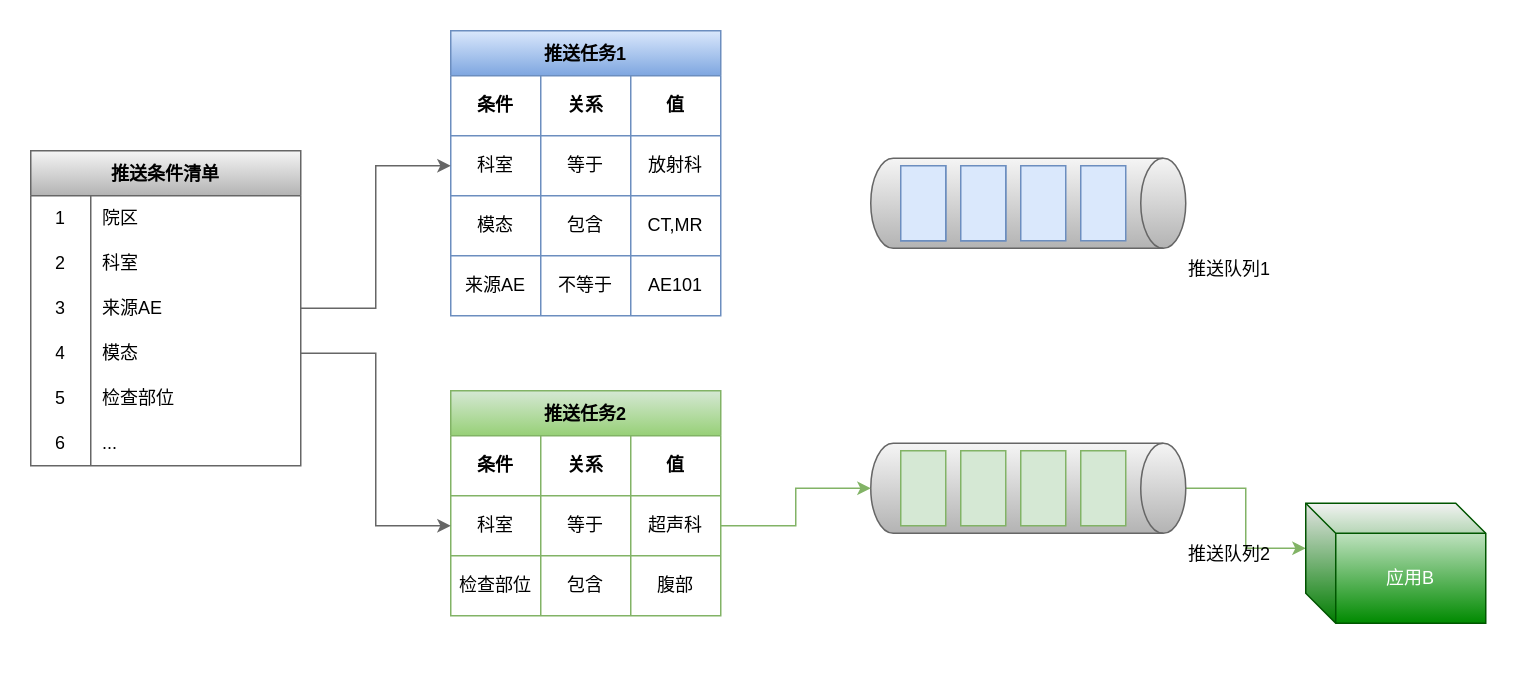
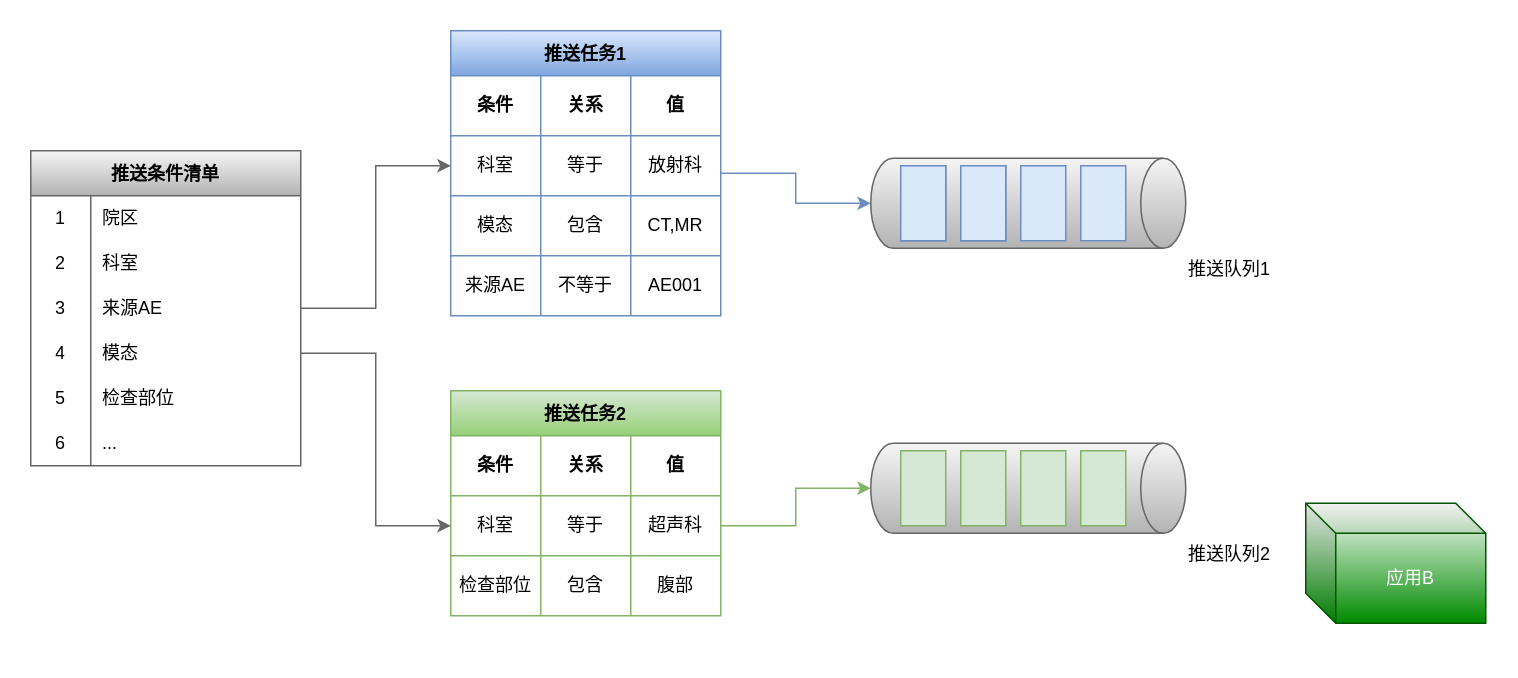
  <mxCell id="0" />
  <mxCell id="1" parent="0" />
  <mxCell id="2" value="推送条件清单" style="shape=table;startSize=30;container=1;collapsible=0;childLayout=tableLayout;fixedRows=1;rowLines=0;fontStyle=1;fillColor=#f5f5f5;strokeColor=#666666;gradientColor=#b3b3b3;" vertex="1" parent="1"><mxGeometry x="20" y="100" width="180" height="210" as="geometry" /></mxCell>
  <mxCell id="3" value="" style="shape=tableRow;horizontal=0;startSize=0;swimlaneHead=0;swimlaneBody=0;top=0;left=0;bottom=0;right=0;collapsible=0;dropTarget=0;fillColor=none;points=[[0,0.5],[1,0.5]];portConstraint=eastwest;" vertex="1" parent="2"><mxGeometry y="30" width="180" height="30" as="geometry" /></mxCell>
  <mxCell id="4" value="1" style="shape=partialRectangle;html=1;whiteSpace=wrap;connectable=0;fillColor=none;top=0;left=0;bottom=0;right=0;overflow=hidden;pointerEvents=1;" vertex="1" parent="3"><mxGeometry width="40" height="30" as="geometry"><mxRectangle width="40" height="30" as="alternateBounds" /></mxGeometry></mxCell>
  <mxCell id="5" value="院区" style="shape=partialRectangle;html=1;whiteSpace=wrap;connectable=0;fillColor=none;top=0;left=0;bottom=0;right=0;align=left;spacingLeft=6;overflow=hidden;" vertex="1" parent="3"><mxGeometry x="40" width="140" height="30" as="geometry"><mxRectangle width="140" height="30" as="alternateBounds" /></mxGeometry></mxCell>
  <mxCell id="6" value="" style="shape=tableRow;horizontal=0;startSize=0;swimlaneHead=0;swimlaneBody=0;top=0;left=0;bottom=0;right=0;collapsible=0;dropTarget=0;fillColor=none;points=[[0,0.5],[1,0.5]];portConstraint=eastwest;" vertex="1" parent="2"><mxGeometry y="60" width="180" height="30" as="geometry" /></mxCell>
  <mxCell id="7" value="2" style="shape=partialRectangle;html=1;whiteSpace=wrap;connectable=0;fillColor=none;top=0;left=0;bottom=0;right=0;overflow=hidden;" vertex="1" parent="6"><mxGeometry width="40" height="30" as="geometry"><mxRectangle width="40" height="30" as="alternateBounds" /></mxGeometry></mxCell>
  <mxCell id="8" value="科室" style="shape=partialRectangle;html=1;whiteSpace=wrap;connectable=0;fillColor=none;top=0;left=0;bottom=0;right=0;align=left;spacingLeft=6;overflow=hidden;" vertex="1" parent="6"><mxGeometry x="40" width="140" height="30" as="geometry"><mxRectangle width="140" height="30" as="alternateBounds" /></mxGeometry></mxCell>
  <mxCell id="9" value="" style="shape=tableRow;horizontal=0;startSize=0;swimlaneHead=0;swimlaneBody=0;top=0;left=0;bottom=0;right=0;collapsible=0;dropTarget=0;fillColor=none;points=[[0,0.5],[1,0.5]];portConstraint=eastwest;" vertex="1" parent="2"><mxGeometry y="90" width="180" height="30" as="geometry" /></mxCell>
  <mxCell id="10" value="3" style="shape=partialRectangle;html=1;whiteSpace=wrap;connectable=0;fillColor=none;top=0;left=0;bottom=0;right=0;overflow=hidden;" vertex="1" parent="9"><mxGeometry width="40" height="30" as="geometry"><mxRectangle width="40" height="30" as="alternateBounds" /></mxGeometry></mxCell>
  <mxCell id="11" value="来源AE" style="shape=partialRectangle;html=1;whiteSpace=wrap;connectable=0;fillColor=none;top=0;left=0;bottom=0;right=0;align=left;spacingLeft=6;overflow=hidden;" vertex="1" parent="9"><mxGeometry x="40" width="140" height="30" as="geometry"><mxRectangle width="140" height="30" as="alternateBounds" /></mxGeometry></mxCell>
  <mxCell id="12" value="" style="shape=tableRow;horizontal=0;startSize=0;swimlaneHead=0;swimlaneBody=0;top=0;left=0;bottom=0;right=0;collapsible=0;dropTarget=0;fillColor=none;points=[[0,0.5],[1,0.5]];portConstraint=eastwest;" vertex="1" parent="2"><mxGeometry y="120" width="180" height="30" as="geometry" /></mxCell>
  <mxCell id="13" value="4" style="shape=partialRectangle;html=1;whiteSpace=wrap;connectable=0;fillColor=none;top=0;left=0;bottom=0;right=0;overflow=hidden;" vertex="1" parent="12"><mxGeometry width="40" height="30" as="geometry"><mxRectangle width="40" height="30" as="alternateBounds" /></mxGeometry></mxCell>
  <mxCell id="14" value="模态" style="shape=partialRectangle;html=1;whiteSpace=wrap;connectable=0;fillColor=none;top=0;left=0;bottom=0;right=0;align=left;spacingLeft=6;overflow=hidden;" vertex="1" parent="12"><mxGeometry x="40" width="140" height="30" as="geometry"><mxRectangle width="140" height="30" as="alternateBounds" /></mxGeometry></mxCell>
  <mxCell id="15" value="" style="shape=tableRow;horizontal=0;startSize=0;swimlaneHead=0;swimlaneBody=0;top=0;left=0;bottom=0;right=0;collapsible=0;dropTarget=0;fillColor=none;points=[[0,0.5],[1,0.5]];portConstraint=eastwest;" vertex="1" parent="2"><mxGeometry y="150" width="180" height="30" as="geometry" /></mxCell>
  <mxCell id="16" value="5" style="shape=partialRectangle;html=1;whiteSpace=wrap;connectable=0;fillColor=none;top=0;left=0;bottom=0;right=0;overflow=hidden;" vertex="1" parent="15"><mxGeometry width="40" height="30" as="geometry"><mxRectangle width="40" height="30" as="alternateBounds" /></mxGeometry></mxCell>
  <mxCell id="17" value="检查部位" style="shape=partialRectangle;html=1;whiteSpace=wrap;connectable=0;fillColor=none;top=0;left=0;bottom=0;right=0;align=left;spacingLeft=6;overflow=hidden;" vertex="1" parent="15"><mxGeometry x="40" width="140" height="30" as="geometry"><mxRectangle width="140" height="30" as="alternateBounds" /></mxGeometry></mxCell>
  <mxCell id="18" value="" style="shape=tableRow;horizontal=0;startSize=0;swimlaneHead=0;swimlaneBody=0;top=0;left=0;bottom=0;right=0;collapsible=0;dropTarget=0;fillColor=none;points=[[0,0.5],[1,0.5]];portConstraint=eastwest;" vertex="1" parent="2"><mxGeometry y="180" width="180" height="30" as="geometry" /></mxCell>
  <mxCell id="19" value="6" style="shape=partialRectangle;html=1;whiteSpace=wrap;connectable=0;fillColor=none;top=0;left=0;bottom=0;right=0;overflow=hidden;" vertex="1" parent="18"><mxGeometry width="40" height="30" as="geometry"><mxRectangle width="40" height="30" as="alternateBounds" /></mxGeometry></mxCell>
  <mxCell id="20" value="..." style="shape=partialRectangle;html=1;whiteSpace=wrap;connectable=0;fillColor=none;top=0;left=0;bottom=0;right=0;align=left;spacingLeft=6;overflow=hidden;" vertex="1" parent="18"><mxGeometry x="40" width="140" height="30" as="geometry"><mxRectangle width="140" height="30" as="alternateBounds" /></mxGeometry></mxCell>
+ <mxCell id="21" style="edgeStyle=orthogonalEdgeStyle;rounded=0;orthogonalLoop=1;jettySize=auto;html=1;entryX=0.5;entryY=1;entryDx=0;entryDy=0;entryPerimeter=0;fillColor=#dae8fc;strokeColor=#6c8ebf;" edge="1" parent="1" source="22" target="52"><mxGeometry relative="1" as="geometry" /></mxCell>
  <mxCell id="22" value="推送任务1" style="shape=table;startSize=30;container=1;collapsible=0;childLayout=tableLayout;fontStyle=1;align=center;fillColor=#dae8fc;strokeColor=#6c8ebf;gradientColor=#7ea6e0;" vertex="1" parent="1"><mxGeometry x="300" y="20" width="180" height="190" as="geometry" /></mxCell>
  <mxCell id="23" value="" style="shape=tableRow;horizontal=0;startSize=0;swimlaneHead=0;swimlaneBody=0;top=0;left=0;bottom=0;right=0;collapsible=0;dropTarget=0;fillColor=none;points=[[0,0.5],[1,0.5]];portConstraint=eastwest;" vertex="1" parent="22"><mxGeometry y="30" width="180" height="40" as="geometry" /></mxCell>
  <mxCell id="24" value="条件" style="shape=partialRectangle;html=1;whiteSpace=wrap;connectable=0;fillColor=none;top=0;left=0;bottom=0;right=0;overflow=hidden;fontStyle=1" vertex="1" parent="23"><mxGeometry width="60" height="40" as="geometry"><mxRectangle width="60" height="40" as="alternateBounds" /></mxGeometry></mxCell>
  <mxCell id="25" value="关系" style="shape=partialRectangle;html=1;whiteSpace=wrap;connectable=0;fillColor=none;top=0;left=0;bottom=0;right=0;overflow=hidden;fontStyle=1" vertex="1" parent="23"><mxGeometry x="60" width="60" height="40" as="geometry"><mxRectangle width="60" height="40" as="alternateBounds" /></mxGeometry></mxCell>
  <mxCell id="26" value="值" style="shape=partialRectangle;html=1;whiteSpace=wrap;connectable=0;fillColor=none;top=0;left=0;bottom=0;right=0;overflow=hidden;fontStyle=1" vertex="1" parent="23"><mxGeometry x="120" width="60" height="40" as="geometry"><mxRectangle width="60" height="40" as="alternateBounds" /></mxGeometry></mxCell>
  <mxCell id="27" value="" style="shape=tableRow;horizontal=0;startSize=0;swimlaneHead=0;swimlaneBody=0;top=0;left=0;bottom=0;right=0;collapsible=0;dropTarget=0;fillColor=none;points=[[0,0.5],[1,0.5]];portConstraint=eastwest;" vertex="1" parent="22"><mxGeometry y="70" width="180" height="40" as="geometry" /></mxCell>
  <mxCell id="28" value="科室" style="shape=partialRectangle;html=1;whiteSpace=wrap;connectable=0;fillColor=none;top=0;left=0;bottom=0;right=0;overflow=hidden;" vertex="1" parent="27"><mxGeometry width="60" height="40" as="geometry"><mxRectangle width="60" height="40" as="alternateBounds" /></mxGeometry></mxCell>
  <mxCell id="29" value="等于" style="shape=partialRectangle;html=1;whiteSpace=wrap;connectable=0;fillColor=none;top=0;left=0;bottom=0;right=0;overflow=hidden;" vertex="1" parent="27"><mxGeometry x="60" width="60" height="40" as="geometry"><mxRectangle width="60" height="40" as="alternateBounds" /></mxGeometry></mxCell>
  <mxCell id="30" value="放射科" style="shape=partialRectangle;html=1;whiteSpace=wrap;connectable=0;fillColor=none;top=0;left=0;bottom=0;right=0;overflow=hidden;" vertex="1" parent="27"><mxGeometry x="120" width="60" height="40" as="geometry"><mxRectangle width="60" height="40" as="alternateBounds" /></mxGeometry></mxCell>
  <mxCell id="31" value="" style="shape=tableRow;horizontal=0;startSize=0;swimlaneHead=0;swimlaneBody=0;top=0;left=0;bottom=0;right=0;collapsible=0;dropTarget=0;fillColor=none;points=[[0,0.5],[1,0.5]];portConstraint=eastwest;" vertex="1" parent="22"><mxGeometry y="110" width="180" height="40" as="geometry" /></mxCell>
  <mxCell id="32" value="模态" style="shape=partialRectangle;html=1;whiteSpace=wrap;connectable=0;fillColor=none;top=0;left=0;bottom=0;right=0;overflow=hidden;" vertex="1" parent="31"><mxGeometry width="60" height="40" as="geometry"><mxRectangle width="60" height="40" as="alternateBounds" /></mxGeometry></mxCell>
  <mxCell id="33" value="包含" style="shape=partialRectangle;html=1;whiteSpace=wrap;connectable=0;fillColor=none;top=0;left=0;bottom=0;right=0;overflow=hidden;" vertex="1" parent="31"><mxGeometry x="60" width="60" height="40" as="geometry"><mxRectangle width="60" height="40" as="alternateBounds" /></mxGeometry></mxCell>
  <mxCell id="34" value="CT,MR" style="shape=partialRectangle;html=1;whiteSpace=wrap;connectable=0;fillColor=none;top=0;left=0;bottom=0;right=0;overflow=hidden;" vertex="1" parent="31"><mxGeometry x="120" width="60" height="40" as="geometry"><mxRectangle width="60" height="40" as="alternateBounds" /></mxGeometry></mxCell>
  <mxCell id="35" value="" style="shape=tableRow;horizontal=0;startSize=0;swimlaneHead=0;swimlaneBody=0;top=0;left=0;bottom=0;right=0;collapsible=0;dropTarget=0;fillColor=none;points=[[0,0.5],[1,0.5]];portConstraint=eastwest;" vertex="1" parent="22"><mxGeometry y="150" width="180" height="40" as="geometry" /></mxCell>
  <mxCell id="36" value="来源AE" style="shape=partialRectangle;html=1;whiteSpace=wrap;connectable=0;fillColor=none;top=0;left=0;bottom=0;right=0;overflow=hidden;" vertex="1" parent="35"><mxGeometry width="60" height="40" as="geometry"><mxRectangle width="60" height="40" as="alternateBounds" /></mxGeometry></mxCell>
  <mxCell id="37" value="不等于" style="shape=partialRectangle;html=1;whiteSpace=wrap;connectable=0;fillColor=none;top=0;left=0;bottom=0;right=0;overflow=hidden;" vertex="1" parent="35"><mxGeometry x="60" width="60" height="40" as="geometry"><mxRectangle width="60" height="40" as="alternateBounds" /></mxGeometry></mxCell>
- <mxCell id="38" value="AE101" style="shape=partialRectangle;html=1;whiteSpace=wrap;connectable=0;fillColor=none;top=0;left=0;bottom=0;right=0;overflow=hidden;" vertex="1" parent="35"><mxGeometry x="120" width="60" height="40" as="geometry"><mxRectangle width="60" height="40" as="alternateBounds" /></mxGeometry></mxCell>
+ <mxCell id="38" value="AE001" style="shape=partialRectangle;html=1;whiteSpace=wrap;connectable=0;fillColor=none;top=0;left=0;bottom=0;right=0;overflow=hidden;" vertex="1" parent="35"><mxGeometry x="120" width="60" height="40" as="geometry"><mxRectangle width="60" height="40" as="alternateBounds" /></mxGeometry></mxCell>
  <mxCell id="39" value="推送任务2" style="shape=table;startSize=30;container=1;collapsible=0;childLayout=tableLayout;fontStyle=1;align=center;fillColor=#d5e8d4;strokeColor=#82b366;gradientColor=#97d077;" vertex="1" parent="1"><mxGeometry x="300" y="260" width="180" height="150" as="geometry" /></mxCell>
  <mxCell id="40" value="" style="shape=tableRow;horizontal=0;startSize=0;swimlaneHead=0;swimlaneBody=0;top=0;left=0;bottom=0;right=0;collapsible=0;dropTarget=0;fillColor=none;points=[[0,0.5],[1,0.5]];portConstraint=eastwest;" vertex="1" parent="39"><mxGeometry y="30" width="180" height="40" as="geometry" /></mxCell>
  <mxCell id="41" value="条件" style="shape=partialRectangle;html=1;whiteSpace=wrap;connectable=0;fillColor=none;top=0;left=0;bottom=0;right=0;overflow=hidden;fontStyle=1" vertex="1" parent="40"><mxGeometry width="60" height="40" as="geometry"><mxRectangle width="60" height="40" as="alternateBounds" /></mxGeometry></mxCell>
  <mxCell id="42" value="关系" style="shape=partialRectangle;html=1;whiteSpace=wrap;connectable=0;fillColor=none;top=0;left=0;bottom=0;right=0;overflow=hidden;fontStyle=1" vertex="1" parent="40"><mxGeometry x="60" width="60" height="40" as="geometry"><mxRectangle width="60" height="40" as="alternateBounds" /></mxGeometry></mxCell>
  <mxCell id="43" value="值" style="shape=partialRectangle;html=1;whiteSpace=wrap;connectable=0;fillColor=none;top=0;left=0;bottom=0;right=0;overflow=hidden;fontStyle=1" vertex="1" parent="40"><mxGeometry x="120" width="60" height="40" as="geometry"><mxRectangle width="60" height="40" as="alternateBounds" /></mxGeometry></mxCell>
  <mxCell id="44" value="" style="shape=tableRow;horizontal=0;startSize=0;swimlaneHead=0;swimlaneBody=0;top=0;left=0;bottom=0;right=0;collapsible=0;dropTarget=0;fillColor=none;points=[[0,0.5],[1,0.5]];portConstraint=eastwest;" vertex="1" parent="39"><mxGeometry y="70" width="180" height="40" as="geometry" /></mxCell>
  <mxCell id="45" value="科室" style="shape=partialRectangle;html=1;whiteSpace=wrap;connectable=0;fillColor=none;top=0;left=0;bottom=0;right=0;overflow=hidden;" vertex="1" parent="44"><mxGeometry width="60" height="40" as="geometry"><mxRectangle width="60" height="40" as="alternateBounds" /></mxGeometry></mxCell>
  <mxCell id="46" value="等于" style="shape=partialRectangle;html=1;whiteSpace=wrap;connectable=0;fillColor=none;top=0;left=0;bottom=0;right=0;overflow=hidden;" vertex="1" parent="44"><mxGeometry x="60" width="60" height="40" as="geometry"><mxRectangle width="60" height="40" as="alternateBounds" /></mxGeometry></mxCell>
  <mxCell id="47" value="超声科" style="shape=partialRectangle;html=1;whiteSpace=wrap;connectable=0;fillColor=none;top=0;left=0;bottom=0;right=0;overflow=hidden;" vertex="1" parent="44"><mxGeometry x="120" width="60" height="40" as="geometry"><mxRectangle width="60" height="40" as="alternateBounds" /></mxGeometry></mxCell>
  <mxCell id="48" value="" style="shape=tableRow;horizontal=0;startSize=0;swimlaneHead=0;swimlaneBody=0;top=0;left=0;bottom=0;right=0;collapsible=0;dropTarget=0;fillColor=none;points=[[0,0.5],[1,0.5]];portConstraint=eastwest;" vertex="1" parent="39"><mxGeometry y="110" width="180" height="40" as="geometry" /></mxCell>
  <mxCell id="49" value="检查部位" style="shape=partialRectangle;html=1;whiteSpace=wrap;connectable=0;fillColor=none;top=0;left=0;bottom=0;right=0;overflow=hidden;" vertex="1" parent="48"><mxGeometry width="60" height="40" as="geometry"><mxRectangle width="60" height="40" as="alternateBounds" /></mxGeometry></mxCell>
  <mxCell id="50" value="包含" style="shape=partialRectangle;html=1;whiteSpace=wrap;connectable=0;fillColor=none;top=0;left=0;bottom=0;right=0;overflow=hidden;" vertex="1" parent="48"><mxGeometry x="60" width="60" height="40" as="geometry"><mxRectangle width="60" height="40" as="alternateBounds" /></mxGeometry></mxCell>
  <mxCell id="51" value="腹部" style="shape=partialRectangle;html=1;whiteSpace=wrap;connectable=0;fillColor=none;top=0;left=0;bottom=0;right=0;overflow=hidden;" vertex="1" parent="48"><mxGeometry x="120" width="60" height="40" as="geometry"><mxRectangle width="60" height="40" as="alternateBounds" /></mxGeometry></mxCell>
  <mxCell id="52" value="推送队列1" style="shape=cylinder3;whiteSpace=wrap;html=1;boundedLbl=1;backgroundOutline=1;size=15;rotation=90;fillColor=#f5f5f5;strokeColor=#666666;verticalAlign=top;horizontal=0;labelPosition=right;verticalLabelPosition=bottom;align=left;gradientColor=#b3b3b3;gradientDirection=east;" vertex="1" parent="1"><mxGeometry x="655" y="30" width="60" height="210" as="geometry" /></mxCell>
  <mxCell id="53" value="" style="rounded=0;whiteSpace=wrap;html=1;fillColor=#dae8fc;strokeColor=#6c8ebf;" vertex="1" parent="1"><mxGeometry x="600" y="110" width="30" height="50" as="geometry" /></mxCell>
  <mxCell id="54" value="" style="rounded=0;whiteSpace=wrap;html=1;fillColor=#dae8fc;strokeColor=#6c8ebf;" vertex="1" parent="1"><mxGeometry x="640" y="110" width="30" height="50" as="geometry" /></mxCell>
  <mxCell id="55" value="" style="rounded=0;whiteSpace=wrap;html=1;fillColor=#dae8fc;strokeColor=#6c8ebf;" vertex="1" parent="1"><mxGeometry x="680" y="110" width="30" height="50" as="geometry" /></mxCell>
  <mxCell id="56" value="" style="rounded=0;whiteSpace=wrap;html=1;fillColor=#dae8fc;strokeColor=#6c8ebf;" vertex="1" parent="1"><mxGeometry x="720" y="110" width="30" height="50" as="geometry" /></mxCell>
- <mxCell id="57" style="edgeStyle=orthogonalEdgeStyle;rounded=0;orthogonalLoop=1;jettySize=auto;html=1;entryX=0;entryY=0;entryDx=0;entryDy=30;entryPerimeter=0;fillColor=#d5e8d4;strokeColor=#82b366;" edge="1" parent="1" source="58" target="66"><mxGeometry relative="1" as="geometry" /></mxCell>
  <mxCell id="58" value="推送队列2" style="shape=cylinder3;whiteSpace=wrap;html=1;boundedLbl=1;backgroundOutline=1;size=15;rotation=90;fillColor=#f5f5f5;strokeColor=#666666;labelPosition=right;verticalLabelPosition=bottom;align=left;verticalAlign=top;horizontal=0;gradientColor=#b3b3b3;gradientDirection=east;" vertex="1" parent="1"><mxGeometry x="655" y="220" width="60" height="210" as="geometry" /></mxCell>
  <mxCell id="59" value="" style="rounded=0;whiteSpace=wrap;html=1;fillColor=#d5e8d4;strokeColor=#82b366;" vertex="1" parent="1"><mxGeometry x="600" y="300" width="30" height="50" as="geometry" /></mxCell>
  <mxCell id="60" value="" style="rounded=0;whiteSpace=wrap;html=1;fillColor=#d5e8d4;strokeColor=#82b366;" vertex="1" parent="1"><mxGeometry x="640" y="300" width="30" height="50" as="geometry" /></mxCell>
  <mxCell id="61" value="" style="rounded=0;whiteSpace=wrap;html=1;fillColor=#d5e8d4;strokeColor=#82b366;" vertex="1" parent="1"><mxGeometry x="680" y="300" width="30" height="50" as="geometry" /></mxCell>
  <mxCell id="62" value="" style="rounded=0;whiteSpace=wrap;html=1;fillColor=#d5e8d4;strokeColor=#82b366;" vertex="1" parent="1"><mxGeometry x="720" y="300" width="30" height="50" as="geometry" /></mxCell>
  <mxCell id="63" style="edgeStyle=orthogonalEdgeStyle;rounded=0;orthogonalLoop=1;jettySize=auto;html=1;exitX=1;exitY=0.5;exitDx=0;exitDy=0;entryX=0;entryY=0.5;entryDx=0;entryDy=0;fillColor=#f5f5f5;strokeColor=#666666;" edge="1" parent="1" source="9" target="27"><mxGeometry relative="1" as="geometry" /></mxCell>
  <mxCell id="64" style="edgeStyle=orthogonalEdgeStyle;rounded=0;orthogonalLoop=1;jettySize=auto;html=1;entryX=0;entryY=0.5;entryDx=0;entryDy=0;fillColor=#f5f5f5;strokeColor=#666666;" edge="1" parent="1" source="12" target="44"><mxGeometry relative="1" as="geometry" /></mxCell>
  <mxCell id="65" style="edgeStyle=orthogonalEdgeStyle;rounded=0;orthogonalLoop=1;jettySize=auto;html=1;entryX=0.5;entryY=1;entryDx=0;entryDy=0;entryPerimeter=0;fillColor=#d5e8d4;strokeColor=#82b366;" edge="1" parent="1" source="44" target="58"><mxGeometry relative="1" as="geometry" /></mxCell>
  <mxCell id="66" value="应用B" style="shape=cube;whiteSpace=wrap;html=1;boundedLbl=1;backgroundOutline=1;darkOpacity=0.05;darkOpacity2=0.1;fillColor=#008a00;fontColor=#ffffff;strokeColor=#005700;gradientColor=#ffffff;gradientDirection=north;" vertex="1" parent="1"><mxGeometry x="870" y="335" width="120" height="80" as="geometry" /></mxCell>
  <mxCell id="67" value="" style="rounded=0;whiteSpace=wrap;html=1;fillColor=#dae8fc;strokeColor=#6c8ebf;" vertex="1" parent="1"><mxGeometry x="600" y="110" width="30" height="50" as="geometry" /></mxCell>
  <mxCell id="68" value="" style="rounded=0;whiteSpace=wrap;html=1;fillColor=#dae8fc;strokeColor=#6c8ebf;" vertex="1" parent="1"><mxGeometry x="640" y="110" width="30" height="50" as="geometry" /></mxCell>
